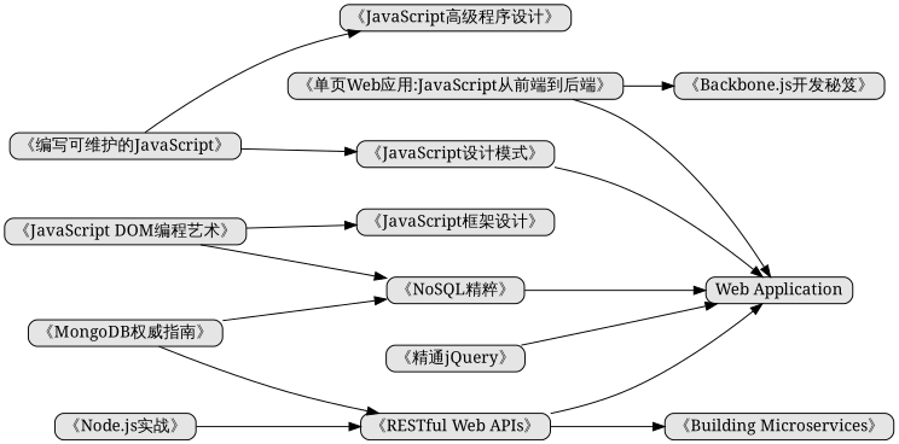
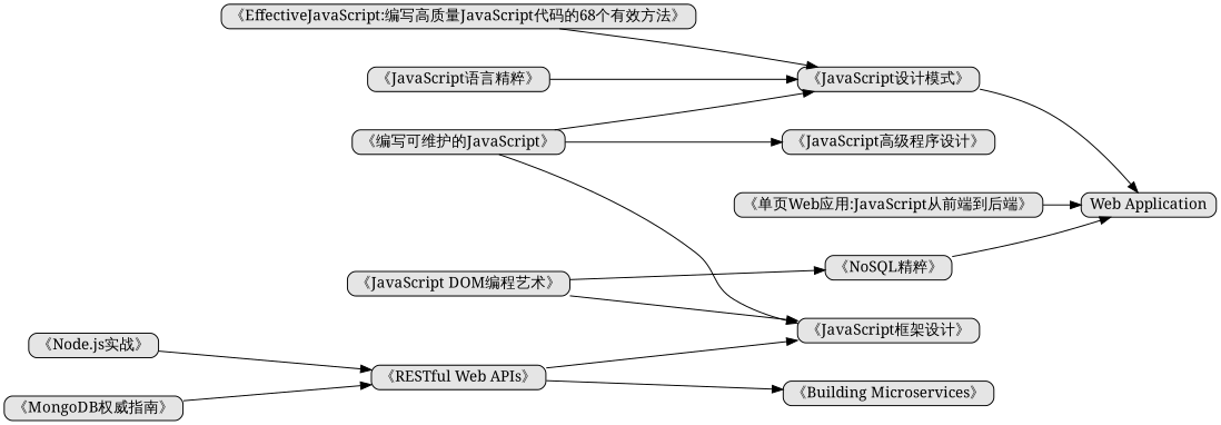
  digraph {
    fixedsize=true
    fontname="Noto Serif"
    nodesep=0.5
    rankdir=LR
    node [concentrate=true fillcolor="#E5E5E5" fontname="Noto Serif" shape=box style="rounded,filled"]
    edge [fontname="Noto Serif"]
    "《JavaScript高级程序设计》" [height=0 width=0]
    "《编写可维护的JavaScript》" [height=0 width=0]
    "《JavaScript设计模式》" [height=0 width=0]
    "《JavaScript框架设计》" [height=0 width=0]
    "Web Application" [height=0 width=0]
+   "《EffectiveJavaScript:编写高质量JavaScript代码的68个有效方法》" [height=0 width=0]
+   "《JavaScript语言精粹》" [height=0 width=0]
    "《单页Web应用:JavaScript从前端到后端》" [height=0 width=0]
-   "《Backbone.js开发秘笈》" [height=0 width=0]
    "《JavaScript DOM编程艺术》" [height=0 width=0]
    "《NoSQL精粹》" [height=0 width=0]
-   "《精通jQuery》" [height=0 width=0]
    "《Node.js实战》" [height=0 width=0]
    "《RESTful Web APIs》" [height=0 width=0]
    "《Building Microservices》" [height=0 width=0]
    "《MongoDB权威指南》" [height=0 width=0]
    "《编写可维护的JavaScript》" -> "《JavaScript高级程序设计》"
    "《编写可维护的JavaScript》" -> "《JavaScript设计模式》"
+   "《编写可维护的JavaScript》" -> "《JavaScript框架设计》"
    "《JavaScript设计模式》" -> "Web Application"
+   "《EffectiveJavaScript:编写高质量JavaScript代码的68个有效方法》" -> "《JavaScript设计模式》"
+   "《JavaScript语言精粹》" -> "《JavaScript设计模式》"
    "《单页Web应用:JavaScript从前端到后端》" -> "Web Application"
-   "《单页Web应用:JavaScript从前端到后端》" -> "《Backbone.js开发秘笈》"
    "《JavaScript DOM编程艺术》" -> "《JavaScript框架设计》"
    "《JavaScript DOM编程艺术》" -> "《NoSQL精粹》"
    "《NoSQL精粹》" -> "Web Application"
-   "《精通jQuery》" -> "Web Application"
    "《Node.js实战》" -> "《RESTful Web APIs》"
-   "《RESTful Web APIs》" -> "Web Application"
+   "《RESTful Web APIs》" -> "《JavaScript框架设计》"
    "《RESTful Web APIs》" -> "《Building Microservices》"
-   "《MongoDB权威指南》" -> "《NoSQL精粹》"
    "《MongoDB权威指南》" -> "《RESTful Web APIs》"
  }
